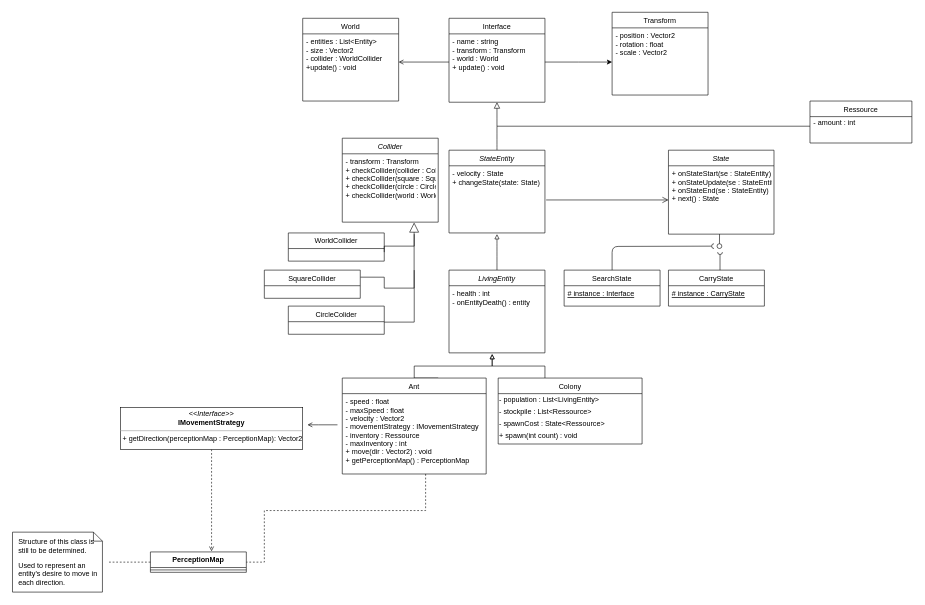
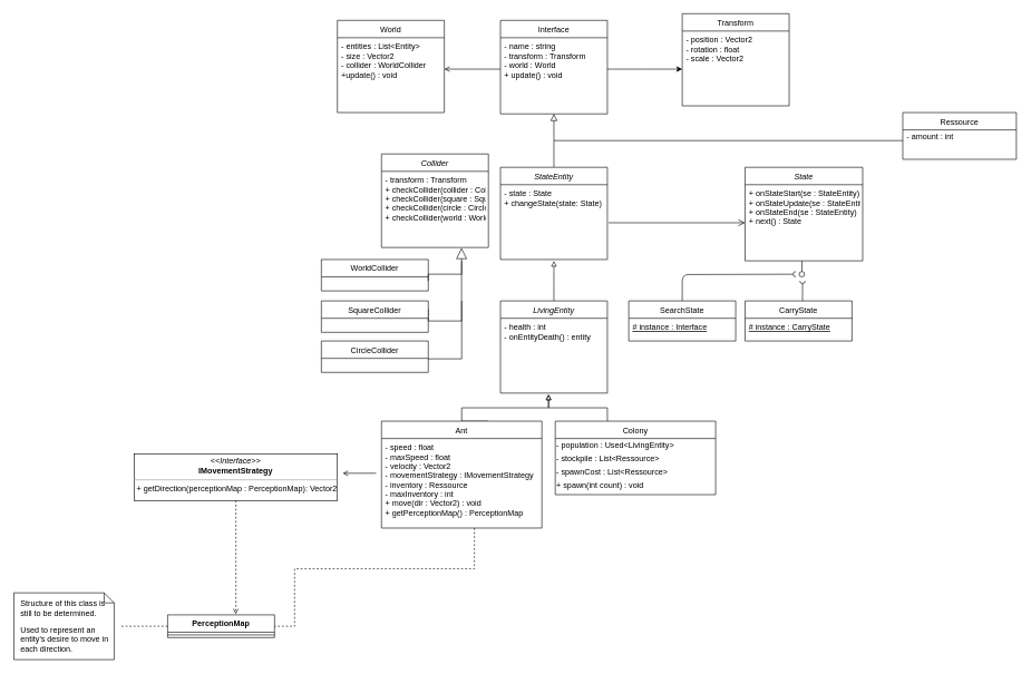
  <mxCell id="0" />
  <mxCell id="1" parent="0" />
  <mxCell id="2" value="Interface" style="swimlane;fontStyle=0;align=center;verticalAlign=top;childLayout=stackLayout;horizontal=1;startSize=26;horizontalStack=0;resizeParent=1;resizeLast=0;collapsible=1;marginBottom=0;rounded=0;shadow=0;strokeWidth=1;" parent="1" vertex="1"><mxGeometry x="748" y="30" width="160" height="140" as="geometry"><mxRectangle x="230" y="140" width="160" height="26" as="alternateBounds" /></mxGeometry></mxCell>
  <mxCell id="3" value="- name : string&#10;- transform : Transform&#10;- world : World&#10;+ update() : void" style="text;align=left;verticalAlign=top;spacingLeft=4;spacingRight=4;overflow=hidden;rotatable=0;points=[[0,0.5],[1,0.5]];portConstraint=eastwest;" parent="2" vertex="1"><mxGeometry y="26" width="160" height="94" as="geometry" /></mxCell>
  <mxCell id="4" value="Transform" style="swimlane;fontStyle=0;align=center;verticalAlign=top;childLayout=stackLayout;horizontal=1;startSize=26;horizontalStack=0;resizeParent=1;resizeLast=0;collapsible=1;marginBottom=0;rounded=0;shadow=0;strokeWidth=1;" parent="1" vertex="1"><mxGeometry x="1020" y="20" width="160" height="138" as="geometry"><mxRectangle x="230" y="140" width="160" height="26" as="alternateBounds" /></mxGeometry></mxCell>
  <mxCell id="5" value="- position : Vector2&#10;- rotation : float&#10;- scale : Vector2" style="text;align=left;verticalAlign=top;spacingLeft=4;spacingRight=4;overflow=hidden;rotatable=0;points=[[0,0.5],[1,0.5]];portConstraint=eastwest;" parent="4" vertex="1"><mxGeometry y="26" width="160" height="54" as="geometry" /></mxCell>
  <mxCell id="6" value="World" style="swimlane;fontStyle=0;align=center;verticalAlign=top;childLayout=stackLayout;horizontal=1;startSize=26;horizontalStack=0;resizeParent=1;resizeLast=0;collapsible=1;marginBottom=0;rounded=0;shadow=0;strokeWidth=1;" parent="1" vertex="1"><mxGeometry x="504" y="30" width="160" height="138" as="geometry"><mxRectangle x="230" y="140" width="160" height="26" as="alternateBounds" /></mxGeometry></mxCell>
  <mxCell id="7" value="- entities : List&lt;Entity&gt;&#10;- size : Vector2&#10;- collider : WorldCollider&#10;+update() : void" style="text;align=left;verticalAlign=top;spacingLeft=4;spacingRight=4;overflow=hidden;rotatable=0;points=[[0,0.5],[1,0.5]];portConstraint=eastwest;" parent="6" vertex="1"><mxGeometry y="26" width="160" height="104" as="geometry" /></mxCell>
  <mxCell id="8" value="" style="edgeStyle=none;curved=1;rounded=0;jumpSize=6;orthogonalLoop=1;jettySize=auto;html=1;endArrow=block;startSize=14;endSize=8;sourcePerimeterSpacing=8;targetPerimeterSpacing=17;endFill=0;exitX=0.5;exitY=0;exitDx=0;exitDy=0;" parent="1" source="9" edge="1"><mxGeometry relative="1" as="geometry"><mxPoint x="828" y="170" as="targetPoint" /></mxGeometry></mxCell>
  <mxCell id="9" value="StateEntity" style="swimlane;fontStyle=2;align=center;verticalAlign=top;childLayout=stackLayout;horizontal=1;startSize=26;horizontalStack=0;resizeParent=1;resizeLast=0;collapsible=1;marginBottom=0;rounded=0;shadow=0;strokeWidth=1;" parent="1" vertex="1"><mxGeometry x="748" y="250" width="160" height="138" as="geometry"><mxRectangle x="230" y="140" width="160" height="26" as="alternateBounds" /></mxGeometry></mxCell>
- <mxCell id="10" value="- velocity : State&#10;+ changeState(state: State)" style="text;align=left;verticalAlign=top;spacingLeft=4;spacingRight=4;overflow=hidden;rotatable=0;points=[[0,0.5],[1,0.5]];portConstraint=eastwest;" parent="9" vertex="1"><mxGeometry y="26" width="160" height="54" as="geometry" /></mxCell>
+ <mxCell id="10" value="- state : State&#10;+ changeState(state: State)" style="text;align=left;verticalAlign=top;spacingLeft=4;spacingRight=4;overflow=hidden;rotatable=0;points=[[0,0.5],[1,0.5]];portConstraint=eastwest;" parent="9" vertex="1"><mxGeometry y="26" width="160" height="54" as="geometry" /></mxCell>
  <mxCell id="11" value="State" style="swimlane;fontStyle=2;align=center;verticalAlign=top;childLayout=stackLayout;horizontal=1;startSize=26;horizontalStack=0;resizeParent=1;resizeLast=0;collapsible=1;marginBottom=0;rounded=0;shadow=0;strokeWidth=1;" parent="1" vertex="1"><mxGeometry x="1114" y="250" width="176" height="140" as="geometry"><mxRectangle x="544" y="180" width="160" height="26" as="alternateBounds" /></mxGeometry></mxCell>
  <mxCell id="12" value="+ onStateStart(se : StateEntity)&#10;+ onStateUpdate(se : StateEntity)&#10;+ onStateEnd(se : StateEntity)&#10;+ next() : State" style="text;align=left;verticalAlign=top;spacingLeft=4;spacingRight=4;overflow=hidden;rotatable=0;points=[[0,0.5],[1,0.5]];portConstraint=eastwest;fontStyle=0;" parent="11" vertex="1"><mxGeometry y="26" width="176" height="114" as="geometry" /></mxCell>
  <mxCell id="13" value="SearchState" style="swimlane;fontStyle=0;align=center;verticalAlign=top;childLayout=stackLayout;horizontal=1;startSize=26;horizontalStack=0;resizeParent=1;resizeLast=0;collapsible=1;marginBottom=0;rounded=0;shadow=0;strokeWidth=1;" parent="1" vertex="1"><mxGeometry x="940" y="450" width="160" height="60" as="geometry"><mxRectangle x="230" y="140" width="160" height="26" as="alternateBounds" /></mxGeometry></mxCell>
  <mxCell id="14" value="# instance : Interface&#10;" style="text;align=left;verticalAlign=top;spacingLeft=4;spacingRight=4;overflow=hidden;rotatable=0;points=[[0,0.5],[1,0.5]];portConstraint=eastwest;fontStyle=4" parent="13" vertex="1"><mxGeometry y="26" width="160" height="34" as="geometry" /></mxCell>
  <mxCell id="15" value="CarryState" style="swimlane;fontStyle=0;align=center;verticalAlign=top;childLayout=stackLayout;horizontal=1;startSize=26;horizontalStack=0;resizeParent=1;resizeLast=0;collapsible=1;marginBottom=0;rounded=0;shadow=0;strokeWidth=1;" parent="1" vertex="1"><mxGeometry x="1114" y="450" width="160" height="60" as="geometry"><mxRectangle x="230" y="140" width="160" height="26" as="alternateBounds" /></mxGeometry></mxCell>
  <mxCell id="16" value="# instance : CarryState" style="text;align=left;verticalAlign=top;spacingLeft=4;spacingRight=4;overflow=hidden;rotatable=0;points=[[0,0.5],[1,0.5]];portConstraint=eastwest;fontStyle=4" parent="15" vertex="1"><mxGeometry y="26" width="160" height="34" as="geometry" /></mxCell>
  <mxCell id="17" value="" style="html=1;verticalAlign=bottom;labelBackgroundColor=none;startArrow=oval;startFill=0;startSize=8;endArrow=none;sourcePerimeterSpacing=8;targetPerimeterSpacing=8;entryX=0.484;entryY=1;entryDx=0;entryDy=0;entryPerimeter=0;" parent="1" target="12" edge="1"><mxGeometry x="-1" y="3" relative="1" as="geometry"><mxPoint x="1199" y="410" as="sourcePoint" /><mxPoint x="1190" y="390" as="targetPoint" /></mxGeometry></mxCell>
  <mxCell id="18" value="" style="html=1;verticalAlign=bottom;labelBackgroundColor=none;startArrow=halfCircle;startFill=0;startSize=2;endArrow=none;sourcePerimeterSpacing=8;targetPerimeterSpacing=8;entryX=0.5;entryY=0;entryDx=0;entryDy=0;jumpSize=6;edgeStyle=orthogonalEdgeStyle;" parent="1" target="13" edge="1"><mxGeometry x="-0.631" y="-4" relative="1" as="geometry"><mxPoint x="1190" y="410" as="sourcePoint" /><mxPoint x="1190" y="480" as="targetPoint" /><mxPoint as="offset" /></mxGeometry></mxCell>
  <mxCell id="19" value="" style="html=1;verticalAlign=bottom;labelBackgroundColor=none;startArrow=halfCircle;startFill=0;startSize=2;endArrow=none;sourcePerimeterSpacing=8;targetPerimeterSpacing=8;jumpSize=6;edgeStyle=orthogonalEdgeStyle;" parent="1" edge="1"><mxGeometry x="-0.631" y="-4" relative="1" as="geometry"><mxPoint x="1200" y="420" as="sourcePoint" /><mxPoint x="1200" y="450" as="targetPoint" /><mxPoint as="offset" /></mxGeometry></mxCell>
  <mxCell id="20" style="edgeStyle=orthogonalEdgeStyle;rounded=0;jumpSize=6;orthogonalLoop=1;jettySize=auto;html=1;entryX=0;entryY=0.5;entryDx=0;entryDy=0;endArrow=open;startSize=14;endSize=8;sourcePerimeterSpacing=8;targetPerimeterSpacing=17;" parent="1" target="12" edge="1"><mxGeometry relative="1" as="geometry"><mxPoint x="910" y="333" as="sourcePoint" /><Array as="points"><mxPoint x="910" y="333" /></Array></mxGeometry></mxCell>
  <mxCell id="21" value="" style="edgeStyle=orthogonalEdgeStyle;rounded=0;jumpSize=6;orthogonalLoop=1;jettySize=auto;html=1;endArrow=none;endFill=0;sourcePerimeterSpacing=8;targetPerimeterSpacing=17;startArrow=open;startFill=0;" parent="1" edge="1"><mxGeometry relative="1" as="geometry"><Array as="points"><mxPoint x="664" y="103" /></Array><mxPoint x="664" y="103" as="sourcePoint" /><mxPoint x="748" y="103" as="targetPoint" /></mxGeometry></mxCell>
  <mxCell id="22" value="" style="edgeStyle=none;curved=1;rounded=0;jumpSize=6;orthogonalLoop=1;jettySize=auto;html=1;startArrow=block;startFill=0;endArrow=none;endFill=0;sourcePerimeterSpacing=8;targetPerimeterSpacing=17;entryX=0.5;entryY=0;entryDx=0;entryDy=0;" parent="1" target="23" edge="1"><mxGeometry relative="1" as="geometry"><mxPoint x="828" y="390" as="sourcePoint" /></mxGeometry></mxCell>
  <mxCell id="23" value="LivingEntity" style="swimlane;fontStyle=2;align=center;verticalAlign=top;childLayout=stackLayout;horizontal=1;startSize=26;horizontalStack=0;resizeParent=1;resizeLast=0;collapsible=1;marginBottom=0;rounded=0;shadow=0;strokeWidth=1;" parent="1" vertex="1"><mxGeometry x="748" y="450" width="160" height="138" as="geometry"><mxRectangle x="288" y="440" width="160" height="26" as="alternateBounds" /></mxGeometry></mxCell>
  <mxCell id="24" value="- health : int&#10;- onEntityDeath() : entity" style="text;align=left;verticalAlign=top;spacingLeft=4;spacingRight=4;overflow=hidden;rotatable=0;points=[[0,0.5],[1,0.5]];portConstraint=eastwest;" parent="23" vertex="1"><mxGeometry y="26" width="160" height="104" as="geometry" /></mxCell>
  <mxCell id="25" value="" style="edgeStyle=orthogonalEdgeStyle;rounded=0;jumpSize=6;orthogonalLoop=1;jettySize=auto;html=1;startArrow=block;startFill=0;endArrow=none;endFill=0;sourcePerimeterSpacing=8;targetPerimeterSpacing=17;entryX=0.5;entryY=0;entryDx=0;entryDy=0;" parent="1" edge="1"><mxGeometry relative="1" as="geometry"><mxPoint x="820" y="590" as="sourcePoint" /><Array as="points"><mxPoint x="820" y="610" /><mxPoint x="690" y="610" /><mxPoint x="690" y="630" /></Array><mxPoint x="730" y="630" as="targetPoint" /></mxGeometry></mxCell>
  <mxCell id="26" value="" style="edgeStyle=orthogonalEdgeStyle;rounded=0;jumpSize=6;orthogonalLoop=1;jettySize=auto;html=1;startArrow=block;startFill=0;endArrow=none;endFill=0;sourcePerimeterSpacing=8;targetPerimeterSpacing=17;entryX=0.5;entryY=0;entryDx=0;entryDy=0;" parent="1" edge="1"><mxGeometry relative="1" as="geometry"><mxPoint x="820" y="590" as="sourcePoint" /><mxPoint x="908" y="630" as="targetPoint" /><Array as="points"><mxPoint x="820" y="590" /><mxPoint x="820" y="610" /><mxPoint x="908" y="610" /></Array></mxGeometry></mxCell>
  <mxCell id="27" value="Collider" style="swimlane;fontStyle=2;align=center;verticalAlign=top;childLayout=stackLayout;horizontal=1;startSize=26;horizontalStack=0;resizeParent=1;resizeLast=0;collapsible=1;marginBottom=0;rounded=0;shadow=0;strokeWidth=1;" parent="1" vertex="1"><mxGeometry x="570" y="230" width="160" height="140" as="geometry"><mxRectangle x="230" y="140" width="160" height="26" as="alternateBounds" /></mxGeometry></mxCell>
  <mxCell id="28" value="- transform : Transform&#10;+ checkCollider(collider : Collider)&#10;+ checkCollider(square : SquareCollider)&#10;+ checkCollider(circle : CircleColider)&#10;+ checkCollider(world : WorldCollider)" style="text;align=left;verticalAlign=top;spacingLeft=4;spacingRight=4;overflow=hidden;rotatable=0;points=[[0,0.5],[1,0.5]];portConstraint=eastwest;" parent="27" vertex="1"><mxGeometry y="26" width="160" height="114" as="geometry" /></mxCell>
  <mxCell id="29" value="" style="edgeStyle=orthogonalEdgeStyle;rounded=0;orthogonalLoop=1;jettySize=auto;html=1;endArrow=block;startSize=14;endSize=14;sourcePerimeterSpacing=8;targetPerimeterSpacing=8;entryX=0.749;entryY=1.006;entryDx=0;entryDy=0;entryPerimeter=0;exitX=1;exitY=0.25;exitDx=0;exitDy=0;endFill=0;" parent="1" source="30" target="28" edge="1"><mxGeometry relative="1" as="geometry"><Array as="points"><mxPoint x="640" y="480" /><mxPoint x="690" y="480" /></Array></mxGeometry></mxCell>
- <mxCell id="30" value="SquareCollider" style="swimlane;fontStyle=0;align=center;verticalAlign=top;childLayout=stackLayout;horizontal=1;startSize=26;horizontalStack=0;resizeParent=1;resizeLast=0;collapsible=1;marginBottom=0;rounded=0;shadow=0;strokeWidth=1;" parent="1" vertex="1"><mxGeometry x="440" y="450" width="160" height="47" as="geometry"><mxRectangle x="230" y="140" width="160" height="26" as="alternateBounds" /></mxGeometry></mxCell>
- <mxCell id="31" value="CircleColider" style="swimlane;fontStyle=0;align=center;verticalAlign=top;childLayout=stackLayout;horizontal=1;startSize=26;horizontalStack=0;resizeParent=1;resizeLast=0;collapsible=1;marginBottom=0;rounded=0;shadow=0;strokeWidth=1;" parent="1" vertex="1"><mxGeometry x="480" y="510" width="160" height="47" as="geometry"><mxRectangle x="230" y="140" width="160" height="26" as="alternateBounds" /></mxGeometry></mxCell>
+ <mxCell id="30" value="SquareCollider" style="swimlane;fontStyle=0;align=center;verticalAlign=top;childLayout=stackLayout;horizontal=1;startSize=26;horizontalStack=0;resizeParent=1;resizeLast=0;collapsible=1;marginBottom=0;rounded=0;shadow=0;strokeWidth=1;" parent="1" vertex="1"><mxGeometry x="480" y="450" width="160" height="47" as="geometry"><mxRectangle x="230" y="140" width="160" height="26" as="alternateBounds" /></mxGeometry></mxCell>
+ <mxCell id="31" value="CircleCollider" style="swimlane;fontStyle=0;align=center;verticalAlign=top;childLayout=stackLayout;horizontal=1;startSize=26;horizontalStack=0;resizeParent=1;resizeLast=0;collapsible=1;marginBottom=0;rounded=0;shadow=0;strokeWidth=1;" parent="1" vertex="1"><mxGeometry x="480" y="510" width="160" height="47" as="geometry"><mxRectangle x="230" y="140" width="160" height="26" as="alternateBounds" /></mxGeometry></mxCell>
  <mxCell id="32" value="WorldCollider" style="swimlane;fontStyle=0;align=center;verticalAlign=top;childLayout=stackLayout;horizontal=1;startSize=26;horizontalStack=0;resizeParent=1;resizeLast=0;collapsible=1;marginBottom=0;rounded=0;shadow=0;strokeWidth=1;" parent="1" vertex="1"><mxGeometry x="480" y="388" width="160" height="47" as="geometry"><mxRectangle x="230" y="140" width="160" height="26" as="alternateBounds" /></mxGeometry></mxCell>
  <mxCell id="33" value="" style="edgeStyle=orthogonalEdgeStyle;rounded=0;orthogonalLoop=1;jettySize=auto;html=1;endArrow=none;startSize=14;endSize=14;sourcePerimeterSpacing=8;targetPerimeterSpacing=8;entryX=0.75;entryY=1.044;entryDx=0;entryDy=0;entryPerimeter=0;exitX=1;exitY=0.25;exitDx=0;exitDy=0;endFill=0;" parent="1" edge="1"><mxGeometry relative="1" as="geometry"><mxPoint x="640" y="536.73" as="sourcePoint" /><mxPoint x="690" y="449.996" as="targetPoint" /><Array as="points"><mxPoint x="690" y="536.98" /></Array></mxGeometry></mxCell>
  <mxCell id="34" value="" style="edgeStyle=orthogonalEdgeStyle;rounded=0;orthogonalLoop=1;jettySize=auto;html=1;endArrow=none;startSize=14;endSize=14;sourcePerimeterSpacing=8;targetPerimeterSpacing=8;endFill=0;" parent="1" edge="1"><mxGeometry relative="1" as="geometry"><mxPoint x="640" y="420" as="sourcePoint" /><mxPoint x="690" y="390" as="targetPoint" /><Array as="points"><mxPoint x="640" y="410" /><mxPoint x="690" y="410" /></Array></mxGeometry></mxCell>
  <mxCell id="35" value="Ant" style="swimlane;fontStyle=0;align=center;verticalAlign=top;childLayout=stackLayout;horizontal=1;startSize=26;horizontalStack=0;resizeParent=1;resizeLast=0;collapsible=1;marginBottom=0;rounded=0;shadow=0;strokeWidth=1;" parent="1" vertex="1"><mxGeometry x="570" y="630" width="240" height="160" as="geometry"><mxRectangle x="230" y="140" width="160" height="26" as="alternateBounds" /></mxGeometry></mxCell>
  <mxCell id="36" value="- speed : float&#10;- maxSpeed : float&#10;- velocity : Vector2&#10;- movementStrategy : IMovementStrategy&#10;- inventory : Ressource&#10;- maxInventory : int&#10;+ move(dir : Vector2) : void&#10;+ getPerceptionMap() : PerceptionMap" style="text;align=left;verticalAlign=top;spacingLeft=4;spacingRight=4;overflow=hidden;rotatable=0;points=[[0,0.5],[1,0.5]];portConstraint=eastwest;" parent="35" vertex="1"><mxGeometry y="26" width="240" height="124" as="geometry" /></mxCell>
  <mxCell id="37" value="Colony" style="swimlane;fontStyle=0;align=center;verticalAlign=top;childLayout=stackLayout;horizontal=1;startSize=26;horizontalStack=0;resizeParent=1;resizeLast=0;collapsible=1;marginBottom=0;rounded=0;shadow=0;strokeWidth=1;" parent="1" vertex="1"><mxGeometry x="830" y="630" width="240" height="110" as="geometry"><mxRectangle x="230" y="140" width="160" height="26" as="alternateBounds" /></mxGeometry></mxCell>
- <mxCell id="38" value="- population : List&amp;lt;LivingEntity&amp;gt;" style="text;html=1;align=left;verticalAlign=middle;resizable=0;points=[];autosize=1;strokeColor=none;fillColor=none;" parent="37" vertex="1"><mxGeometry y="26" width="240" height="20" as="geometry" /></mxCell>
+ <mxCell id="38" value="- population : Used&amp;lt;LivingEntity&amp;gt;" style="text;html=1;align=left;verticalAlign=middle;resizable=0;points=[];autosize=1;strokeColor=none;fillColor=none;" parent="37" vertex="1"><mxGeometry y="26" width="240" height="20" as="geometry" /></mxCell>
  <mxCell id="39" value="- stockpile : List&amp;lt;Ressource&amp;gt;" style="text;html=1;align=left;verticalAlign=middle;resizable=0;points=[];autosize=1;strokeColor=none;fillColor=none;" parent="37" vertex="1"><mxGeometry y="46" width="240" height="20" as="geometry" /></mxCell>
- <mxCell id="40" value="- spawnCost : State&amp;lt;Ressource&amp;gt;" style="text;html=1;align=left;verticalAlign=middle;resizable=0;points=[];autosize=1;strokeColor=none;fillColor=none;" parent="37" vertex="1"><mxGeometry y="66" width="240" height="20" as="geometry" /></mxCell>
+ <mxCell id="40" value="- spawnCost : List&amp;lt;Ressource&amp;gt;" style="text;html=1;align=left;verticalAlign=middle;resizable=0;points=[];autosize=1;strokeColor=none;fillColor=none;" parent="37" vertex="1"><mxGeometry y="66" width="240" height="20" as="geometry" /></mxCell>
  <mxCell id="41" value="+ spawn(int count) : void" style="text;html=1;align=left;verticalAlign=middle;resizable=0;points=[];autosize=1;strokeColor=none;fillColor=none;" parent="37" vertex="1"><mxGeometry y="86" width="240" height="20" as="geometry" /></mxCell>
  <mxCell id="42" value="" style="edgeStyle=orthogonalEdgeStyle;rounded=0;orthogonalLoop=1;jettySize=auto;html=1;endArrow=open;endFill=0;sourcePerimeterSpacing=8;targetPerimeterSpacing=8;dashed=1;exitX=0.5;exitY=1;exitDx=0;exitDy=0;" parent="1" source="44" edge="1"><mxGeometry relative="1" as="geometry"><Array as="points"><mxPoint x="352" y="919" /></Array><mxPoint x="352" y="919" as="targetPoint" /></mxGeometry></mxCell>
  <mxCell id="43" value="" style="edgeStyle=orthogonalEdgeStyle;rounded=0;orthogonalLoop=1;jettySize=auto;html=1;startArrow=open;startFill=0;endArrow=none;endFill=0;sourcePerimeterSpacing=8;targetPerimeterSpacing=8;" parent="1" source="44" target="36" edge="1"><mxGeometry relative="1" as="geometry"><Array as="points"><mxPoint x="530" y="708" /><mxPoint x="530" y="708" /></Array></mxGeometry></mxCell>
  <mxCell id="44" value="&lt;p style=&quot;margin: 0px ; margin-top: 4px ; text-align: center&quot;&gt;&lt;i&gt;&amp;lt;&amp;lt;Interface&amp;gt;&amp;gt;&lt;/i&gt;&lt;br&gt;&lt;b&gt;IMovementStrategy&lt;/b&gt;&lt;/p&gt;&lt;hr size=&quot;1&quot;&gt;&lt;p style=&quot;margin: 0px ; margin-left: 4px&quot;&gt;+ getDirection(perceptionMap : PerceptionMap): Vector2&lt;/p&gt;" style="verticalAlign=top;align=left;overflow=fill;fontSize=12;fontFamily=Helvetica;html=1;hachureGap=4;pointerEvents=0;" parent="1" vertex="1"><mxGeometry x="200" y="679" width="304" height="70" as="geometry" /></mxCell>
  <mxCell id="45" value="PerceptionMap" style="swimlane;fontStyle=1;align=center;verticalAlign=top;childLayout=stackLayout;horizontal=1;startSize=26;horizontalStack=0;resizeParent=1;resizeParentMax=0;resizeLast=0;collapsible=1;marginBottom=0;hachureGap=4;pointerEvents=0;" parent="1" vertex="1"><mxGeometry x="250" y="920" width="160" height="34" as="geometry" /></mxCell>
  <mxCell id="46" value="" style="line;strokeWidth=1;fillColor=none;align=left;verticalAlign=middle;spacingTop=-1;spacingLeft=3;spacingRight=3;rotatable=0;labelPosition=right;points=[];portConstraint=eastwest;" parent="45" vertex="1"><mxGeometry y="26" width="160" height="8" as="geometry" /></mxCell>
  <mxCell id="47" value="" style="endArrow=none;dashed=1;html=1;startSize=14;endSize=14;sourcePerimeterSpacing=8;targetPerimeterSpacing=8;exitX=0;exitY=0.5;exitDx=0;exitDy=0;" parent="1" source="45" target="48" edge="1"><mxGeometry width="50" height="50" relative="1" as="geometry"><mxPoint x="364" y="809" as="sourcePoint" /><mxPoint x="414" y="759" as="targetPoint" /></mxGeometry></mxCell>
  <mxCell id="48" value="&lt;p style=&quot;margin: 0px ; margin-top: 10px ; margin-left: 10px ; text-align: left&quot;&gt;Structure of this class is still to be determined.&lt;/p&gt;&lt;p style=&quot;margin: 0px ; margin-top: 10px ; margin-left: 10px ; text-align: left&quot;&gt;Used to represent an entity's desire to move in each direction.&lt;/p&gt;" style="shape=note;size=15;spacingLeft=5;html=1;overflow=fill;whiteSpace=wrap;hachureGap=4;pointerEvents=0;" parent="1" vertex="1"><mxGeometry x="20" y="887" width="150" height="100" as="geometry" /></mxCell>
  <mxCell id="49" value="" style="edgeStyle=orthogonalEdgeStyle;rounded=0;orthogonalLoop=1;jettySize=auto;html=1;endArrow=none;endFill=0;sourcePerimeterSpacing=8;targetPerimeterSpacing=8;dashed=1;entryX=1;entryY=0.5;entryDx=0;entryDy=0;" parent="1" target="45" edge="1"><mxGeometry relative="1" as="geometry"><Array as="points"><mxPoint x="709" y="851" /><mxPoint x="440" y="851" /><mxPoint x="440" y="937" /></Array><mxPoint x="709" y="790" as="sourcePoint" /><mxPoint x="350" y="851" as="targetPoint" /></mxGeometry></mxCell>
  <mxCell id="50" style="edgeStyle=orthogonalEdgeStyle;rounded=0;orthogonalLoop=1;jettySize=auto;html=1;startArrow=none;startFill=0;endArrow=none;endFill=0;" parent="1" edge="1"><mxGeometry relative="1" as="geometry"><mxPoint x="1350" y="210" as="targetPoint" /><mxPoint x="828" y="210" as="sourcePoint" /><Array as="points"><mxPoint x="828" y="210" /><mxPoint x="1290" y="210" /></Array></mxGeometry></mxCell>
  <mxCell id="51" value="Ressource" style="swimlane;fontStyle=0;align=center;verticalAlign=top;childLayout=stackLayout;horizontal=1;startSize=26;horizontalStack=0;resizeParent=1;resizeLast=0;collapsible=1;marginBottom=0;rounded=0;shadow=0;strokeWidth=1;" parent="1" vertex="1"><mxGeometry x="1350" y="168" width="170" height="70" as="geometry"><mxRectangle x="230" y="140" width="160" height="26" as="alternateBounds" /></mxGeometry></mxCell>
  <mxCell id="52" value="- amount : int" style="text;html=1;align=left;verticalAlign=middle;resizable=0;points=[];autosize=1;strokeColor=none;fillColor=none;spacingLeft=4;" vertex="1" parent="51"><mxGeometry y="26" width="170" height="20" as="geometry" /></mxCell>
  <mxCell id="53" value="" style="edgeStyle=orthogonalEdgeStyle;rounded=0;orthogonalLoop=1;jettySize=auto;html=1;" edge="1" parent="1" source="3"><mxGeometry relative="1" as="geometry"><mxPoint x="1020" y="103" as="targetPoint" /></mxGeometry></mxCell>
